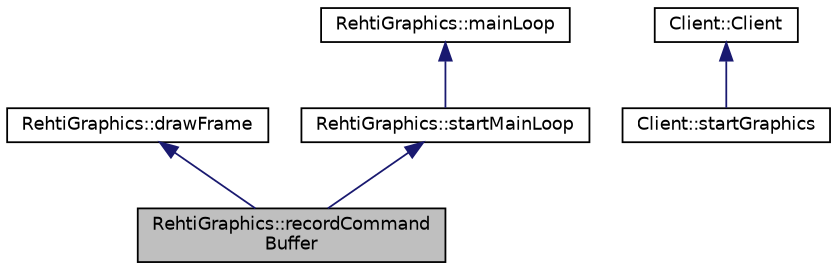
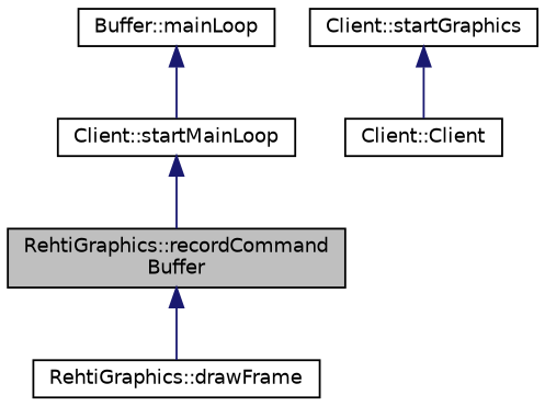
  digraph {
    rankdir=TB
    node [color=black fillcolor=white fontname=Helvetica fontsize=10 shape=record style=filled]
    edge [color=midnightblue dir=back fontname=Helvetica fontsize=10 labelfontname=Helvetica labelfontsize=10 style=solid]
    n1 [fillcolor=grey75 fontcolor=black height=0.2 label="RehtiGraphics::recordCommand\lBuffer" width=0.4]
    n2 [height=0.2 label="RehtiGraphics::drawFrame" width=0.4]
-   n3 [height=0.2 label="RehtiGraphics::mainLoop" width=0.4]
-   n4 [height=0.2 label="RehtiGraphics::startMainLoop" width=0.4]
+   n3 [height=0.2 label="Buffer::mainLoop" width=0.4]
+   n4 [height=0.2 label="Client::startMainLoop" width=0.4]
    n5 [height=0.2 label="Client::startGraphics" width=0.4]
    n6 [height=0.2 label="Client::Client" width=0.4]
-   n2 -> n1
+   n1 -> n2
    n3 -> n4
    n4 -> n1
-   n6 -> n5
+   n5 -> n6
  }
